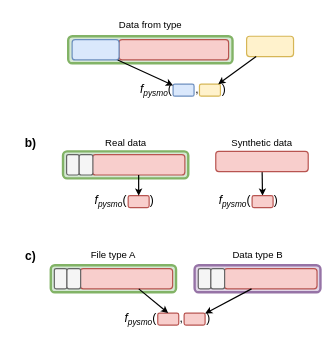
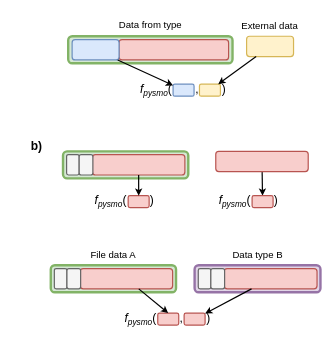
  <mxCell id="0" />
  <mxCell id="1" parent="0" />
  <mxCell id="2" value="" style="group" vertex="1" connectable="0" parent="1"><mxGeometry x="20" y="20" width="484.482" height="150" as="geometry" /></mxCell>
  <mxCell id="3" value="" style="group" parent="2" vertex="1" connectable="0"><mxGeometry x="92.649" width="391.833" height="150" as="geometry" /></mxCell>
  <mxCell id="4" value="Data from type" style="text;html=1;strokeColor=none;fillColor=none;align=center;verticalAlign=middle;whiteSpace=wrap;rounded=0;labelBorderColor=none;fontSize=16;" parent="3" vertex="1"><mxGeometry x="82.083" y="6" width="110" height="30" as="geometry" /></mxCell>
+ <mxCell id="5" value="External data" style="text;html=1;strokeColor=none;fillColor=none;align=center;verticalAlign=middle;whiteSpace=wrap;rounded=0;labelBorderColor=none;fontSize=16;" parent="3" vertex="1"><mxGeometry x="281.833" y="7" width="110" height="30" as="geometry" /></mxCell>
  <mxCell id="6" value="&lt;span style=&quot;font-weight: 400;&quot;&gt;&lt;font style=&quot;&quot;&gt;&lt;i style=&quot;&quot;&gt;f&lt;span style=&quot;font-size: 16.667px;&quot;&gt;&lt;sub&gt;pysmo&lt;/sub&gt;&lt;/span&gt;&lt;/i&gt;(&amp;nbsp; &amp;nbsp; &amp;nbsp; &amp;nbsp;,&amp;nbsp; &amp;nbsp; &amp;nbsp; &amp;nbsp;)&lt;/font&gt;&lt;/span&gt;" style="text;strokeColor=none;fillColor=none;html=1;fontSize=20;fontStyle=1;verticalAlign=middle;align=center;rounded=1;shadow=0;glass=0;sketch=0;fontColor=#000000;container=0;" parent="3" vertex="1"><mxGeometry x="46" y="110" width="290" height="40" as="geometry" /></mxCell>
  <mxCell id="7" value="" style="rounded=1;whiteSpace=wrap;html=1;shadow=0;glass=0;sketch=0;fontSize=20;strokeWidth=2;fillColor=#dae8fc;strokeColor=#6c8ebf;container=0;" parent="3" vertex="1"><mxGeometry x="175" y="120" width="35" height="20" as="geometry" /></mxCell>
  <mxCell id="8" value="" style="rounded=1;whiteSpace=wrap;html=1;shadow=0;glass=0;sketch=0;fontSize=20;strokeWidth=2;fillColor=#fff2cc;strokeColor=#d6b656;container=0;" parent="3" vertex="1"><mxGeometry x="219" y="120" width="35" height="20" as="geometry" /></mxCell>
  <mxCell id="9" value="" style="rounded=1;whiteSpace=wrap;html=1;fillColor=#fff2cc;strokeColor=#d6b656;fontSize=20;sketch=0;strokeWidth=2;container=0;" parent="3" vertex="1"><mxGeometry x="297.667" y="40" width="78.333" height="33.871" as="geometry" /></mxCell>
  <mxCell id="10" value="" style="endArrow=classic;html=1;rounded=0;fontSize=18;fontColor=#000000;strokeColor=#000000;strokeWidth=2;" parent="3" source="9" target="8" edge="1"><mxGeometry width="50" height="50" relative="1" as="geometry"><mxPoint x="396" y="480" as="sourcePoint" /><mxPoint x="446" y="430" as="targetPoint" /></mxGeometry></mxCell>
  <mxCell id="11" value="" style="group" parent="3" vertex="1" connectable="0"><mxGeometry y="40" width="274.167" height="45.161" as="geometry" /></mxCell>
  <mxCell id="12" value="" style="rounded=1;whiteSpace=wrap;html=1;shadow=0;glass=0;sketch=0;fontSize=20;strokeWidth=4;fillColor=#d5e8d4;strokeColor=#82b366;container=0;" parent="11" vertex="1"><mxGeometry width="274.167" height="45.161" as="geometry" /></mxCell>
  <mxCell id="13" value="" style="rounded=1;whiteSpace=wrap;html=1;fillColor=#f8cecc;strokeColor=#b85450;fontSize=20;sketch=0;glass=0;strokeWidth=2;container=0;" parent="11" vertex="1"><mxGeometry x="84.861" y="5.645" width="182.778" height="33.871" as="geometry" /></mxCell>
  <mxCell id="14" value="" style="rounded=1;whiteSpace=wrap;html=1;fillColor=#dae8fc;strokeColor=#6c8ebf;fontSize=20;sketch=0;strokeWidth=2;container=0;" parent="11" vertex="1"><mxGeometry x="6.528" y="5.645" width="78.333" height="33.871" as="geometry" /></mxCell>
  <mxCell id="15" value="" style="endArrow=classic;html=1;rounded=0;fontSize=18;fontColor=#000000;strokeColor=#000000;strokeWidth=2;" parent="3" source="14" target="7" edge="1"><mxGeometry width="50" height="50" relative="1" as="geometry"><mxPoint x="386" y="480" as="sourcePoint" /><mxPoint x="436" y="430" as="targetPoint" /></mxGeometry></mxCell>
  <mxCell id="16" value="" style="group" vertex="1" connectable="0" parent="1"><mxGeometry x="20" y="222" width="493.131" height="133" as="geometry" /></mxCell>
  <mxCell id="17" value="" style="group" parent="16" vertex="1" connectable="0"><mxGeometry x="84" width="409.131" height="133" as="geometry" /></mxCell>
- <mxCell id="18" value="Real data" style="text;html=1;strokeColor=none;fillColor=none;align=center;verticalAlign=middle;whiteSpace=wrap;rounded=0;labelBorderColor=none;fontSize=16;container=0;" parent="17" vertex="1"><mxGeometry x="49.5" width="110" height="30" as="geometry" /></mxCell>
  <mxCell id="19" value="" style="rounded=1;whiteSpace=wrap;html=1;shadow=0;glass=0;sketch=0;fontSize=20;strokeWidth=4;fillColor=#d5e8d4;strokeColor=#82b366;container=0;" parent="17" vertex="1"><mxGeometry y="30" width="209.0" height="45.16" as="geometry" /></mxCell>
  <mxCell id="20" value="" style="rounded=1;whiteSpace=wrap;html=1;fillColor=#f8cecc;strokeColor=#b85450;fontSize=20;sketch=0;glass=0;strokeWidth=2;container=0;" parent="17" vertex="1"><mxGeometry x="49.07" y="35.65" width="154.262" height="33.87" as="geometry" /></mxCell>
  <mxCell id="21" value="" style="rounded=1;whiteSpace=wrap;html=1;fillColor=#f5f5f5;strokeColor=#666666;fontSize=20;sketch=0;strokeWidth=2;fontColor=#333333;container=0;" parent="17" vertex="1"><mxGeometry x="5.963" y="35.65" width="21" height="33.869" as="geometry" /></mxCell>
  <mxCell id="22" value="" style="rounded=1;whiteSpace=wrap;html=1;fillColor=#f5f5f5;strokeColor=#666666;fontSize=20;sketch=0;strokeWidth=2;fontColor=#333333;container=0;" parent="17" vertex="1"><mxGeometry x="26.962" y="35.65" width="22.869" height="33.869" as="geometry" /></mxCell>
- <mxCell id="23" value="Synthetic data" style="text;html=1;strokeColor=none;fillColor=none;align=center;verticalAlign=middle;whiteSpace=wrap;rounded=0;labelBorderColor=none;fontSize=16;container=0;" parent="17" vertex="1"><mxGeometry x="277.001" width="110" height="30" as="geometry" /></mxCell>
  <mxCell id="24" value="" style="endArrow=classic;html=1;rounded=0;fontSize=18;fontColor=#000000;strokeColor=#000000;strokeWidth=2;" parent="17" source="25" target="27" edge="1"><mxGeometry width="50" height="50" relative="1" as="geometry"><mxPoint x="338.249" y="67.87" as="sourcePoint" /><mxPoint x="524.44" y="-116" as="targetPoint" /></mxGeometry></mxCell>
  <mxCell id="25" value="" style="rounded=1;whiteSpace=wrap;html=1;fillColor=#f8cecc;strokeColor=#b85450;fontSize=20;sketch=0;glass=0;strokeWidth=2;container=0;" parent="17" vertex="1"><mxGeometry x="254.87" y="30" width="154.262" height="33.87" as="geometry" /></mxCell>
  <mxCell id="26" value="&lt;span style=&quot;font-weight: 400;&quot;&gt;&lt;font style=&quot;&quot;&gt;&lt;i style=&quot;&quot;&gt;f&lt;span style=&quot;font-size: 16.667px;&quot;&gt;&lt;sub&gt;pysmo&lt;/sub&gt;&lt;/span&gt;&lt;/i&gt;(&amp;nbsp; &amp;nbsp; &amp;nbsp; &amp;nbsp;)&lt;/font&gt;&lt;/span&gt;" style="text;strokeColor=none;fillColor=none;html=1;fontSize=20;fontStyle=1;verticalAlign=middle;align=center;rounded=1;shadow=0;glass=0;sketch=0;fontColor=#000000;container=0;" parent="17" vertex="1"><mxGeometry x="248.505" y="93" width="121" height="40" as="geometry" /></mxCell>
  <mxCell id="27" value="" style="rounded=1;whiteSpace=wrap;html=1;shadow=0;glass=0;sketch=0;fontSize=20;strokeWidth=2;fillColor=#f8cecc;strokeColor=#b85450;container=0;" parent="17" vertex="1"><mxGeometry x="315.495" y="104" width="35" height="20" as="geometry" /></mxCell>
  <mxCell id="28" value="&lt;span style=&quot;font-weight: 400;&quot;&gt;&lt;font style=&quot;&quot;&gt;&lt;i style=&quot;&quot;&gt;f&lt;span style=&quot;font-size: 16.667px;&quot;&gt;&lt;sub&gt;pysmo&lt;/sub&gt;&lt;/span&gt;&lt;/i&gt;(&amp;nbsp; &amp;nbsp; &amp;nbsp; &amp;nbsp;)&lt;/font&gt;&lt;/span&gt;" style="text;strokeColor=none;fillColor=none;html=1;fontSize=20;fontStyle=1;verticalAlign=middle;align=center;rounded=1;shadow=0;glass=0;sketch=0;fontColor=#000000;container=0;" parent="17" vertex="1"><mxGeometry x="51.505" y="93" width="100" height="40" as="geometry" /></mxCell>
  <mxCell id="29" value="" style="rounded=1;whiteSpace=wrap;html=1;shadow=0;glass=0;sketch=0;fontSize=20;strokeWidth=2;fillColor=#f8cecc;strokeColor=#b85450;container=0;" parent="17" vertex="1"><mxGeometry x="108.705" y="104" width="35" height="20" as="geometry" /></mxCell>
  <mxCell id="30" value="" style="endArrow=classic;html=1;rounded=0;fontSize=16;strokeWidth=2;" parent="17" source="20" target="29" edge="1"><mxGeometry width="50" height="50" relative="1" as="geometry"><mxPoint x="199" y="144" as="sourcePoint" /><mxPoint x="249" y="94" as="targetPoint" /></mxGeometry></mxCell>
- <mxCell id="31" value="&lt;font style=&quot;font-size: 20px;&quot;&gt;b)&lt;/font&gt;" style="text;html=1;strokeColor=none;fillColor=none;align=center;verticalAlign=middle;whiteSpace=wrap;rounded=0;labelBorderColor=none;fontSize=16;fontStyle=1" parent="16" vertex="1"><mxGeometry y="1" width="60" height="30" as="geometry" /></mxCell>
+ <mxCell id="31" value="&lt;font style=&quot;font-size: 20px;&quot;&gt;b)&lt;/font&gt;" style="text;html=1;strokeColor=none;fillColor=none;align=center;verticalAlign=middle;whiteSpace=wrap;rounded=0;labelBorderColor=none;fontSize=16;fontStyle=1" parent="16" vertex="1"><mxGeometry x="10" y="6" width="60" height="30" as="geometry" /></mxCell>
  <mxCell id="32" value="" style="group" vertex="1" connectable="0" parent="1"><mxGeometry x="20" y="410" width="513.566" height="142" as="geometry" /></mxCell>
  <mxCell id="33" value="" style="group" parent="32" vertex="1" connectable="0"><mxGeometry x="63.566" width="450" height="142" as="geometry" /></mxCell>
- <mxCell id="34" value="File type A" style="text;html=1;strokeColor=none;fillColor=none;align=center;verticalAlign=middle;whiteSpace=wrap;rounded=0;labelBorderColor=none;fontSize=16;container=0;" parent="33" vertex="1"><mxGeometry x="49.5" width="110" height="30" as="geometry" /></mxCell>
+ <mxCell id="34" value="File data A" style="text;html=1;strokeColor=none;fillColor=none;align=center;verticalAlign=middle;whiteSpace=wrap;rounded=0;labelBorderColor=none;fontSize=16;container=0;" parent="33" vertex="1"><mxGeometry x="49.5" width="110" height="30" as="geometry" /></mxCell>
  <mxCell id="35" value="Data type B" style="text;html=1;strokeColor=none;fillColor=none;align=center;verticalAlign=middle;whiteSpace=wrap;rounded=0;labelBorderColor=none;fontSize=16;container=0;" parent="33" vertex="1"><mxGeometry x="290" width="110" height="30" as="geometry" /></mxCell>
  <mxCell id="36" value="&lt;span style=&quot;font-weight: 400;&quot;&gt;&lt;font style=&quot;&quot;&gt;&lt;i style=&quot;&quot;&gt;f&lt;span style=&quot;font-size: 16.667px;&quot;&gt;&lt;sub&gt;pysmo&lt;/sub&gt;&lt;/span&gt;&lt;/i&gt;(&amp;nbsp; &amp;nbsp; &amp;nbsp; &amp;nbsp;,&amp;nbsp; &amp;nbsp; &amp;nbsp; &amp;nbsp;)&lt;/font&gt;&lt;/span&gt;" style="text;strokeColor=none;fillColor=none;html=1;fontSize=20;fontStyle=1;verticalAlign=middle;align=center;rounded=1;shadow=0;glass=0;sketch=0;fontColor=#000000;container=0;" parent="33" vertex="1"><mxGeometry x="49.5" y="102" width="290" height="40" as="geometry" /></mxCell>
  <mxCell id="37" value="" style="rounded=1;whiteSpace=wrap;html=1;shadow=0;glass=0;sketch=0;fontSize=20;strokeWidth=2;fillColor=#f8cecc;strokeColor=#b85450;container=0;" parent="33" vertex="1"><mxGeometry x="178.5" y="112" width="35" height="20" as="geometry" /></mxCell>
  <mxCell id="38" value="" style="rounded=1;whiteSpace=wrap;html=1;shadow=0;glass=0;sketch=0;fontSize=20;strokeWidth=2;fillColor=#f8cecc;strokeColor=#b85450;container=0;" parent="33" vertex="1"><mxGeometry x="222.5" y="112" width="35" height="20" as="geometry" /></mxCell>
  <mxCell id="39" value="" style="rounded=1;whiteSpace=wrap;html=1;shadow=0;glass=0;sketch=0;fontSize=20;strokeWidth=4;fillColor=#d5e8d4;strokeColor=#82b366;container=0;" parent="33" vertex="1"><mxGeometry y="32" width="209.0" height="45.16" as="geometry" /></mxCell>
  <mxCell id="40" value="" style="rounded=1;whiteSpace=wrap;html=1;fillColor=#f8cecc;strokeColor=#b85450;fontSize=20;sketch=0;glass=0;strokeWidth=2;container=0;" parent="33" vertex="1"><mxGeometry x="49.07" y="37.65" width="154.262" height="33.87" as="geometry" /></mxCell>
  <mxCell id="41" value="" style="endArrow=classic;html=1;rounded=0;fontSize=16;entryX=0.5;entryY=0;entryDx=0;entryDy=0;strokeWidth=2;" parent="33" source="40" target="37" edge="1"><mxGeometry width="50" height="50" relative="1" as="geometry"><mxPoint x="200" y="32" as="sourcePoint" /><mxPoint x="250" y="-18" as="targetPoint" /></mxGeometry></mxCell>
  <mxCell id="42" value="" style="rounded=1;whiteSpace=wrap;html=1;fillColor=#f5f5f5;strokeColor=#666666;fontSize=20;sketch=0;strokeWidth=2;fontColor=#333333;container=0;" parent="33" vertex="1"><mxGeometry x="5.963" y="37.65" width="21" height="33.869" as="geometry" /></mxCell>
  <mxCell id="43" value="" style="rounded=1;whiteSpace=wrap;html=1;fillColor=#f5f5f5;strokeColor=#666666;fontSize=20;sketch=0;strokeWidth=2;fontColor=#333333;container=0;" parent="33" vertex="1"><mxGeometry x="26.962" y="37.65" width="22.869" height="33.869" as="geometry" /></mxCell>
  <mxCell id="44" value="" style="rounded=1;whiteSpace=wrap;html=1;shadow=0;glass=0;sketch=0;fontSize=20;strokeWidth=4;fillColor=#e1d5e7;strokeColor=#9673a6;container=0;" parent="33" vertex="1"><mxGeometry x="240" y="32" width="210" height="45.16" as="geometry" /></mxCell>
  <mxCell id="45" value="" style="rounded=1;whiteSpace=wrap;html=1;fillColor=#f8cecc;strokeColor=#b85450;fontSize=20;sketch=0;glass=0;strokeWidth=2;container=0;" parent="33" vertex="1"><mxGeometry x="289.304" y="37.65" width="155" height="33.87" as="geometry" /></mxCell>
  <mxCell id="46" value="" style="endArrow=classic;html=1;rounded=0;fontSize=18;fontColor=#000000;strokeColor=#000000;strokeWidth=2;" parent="33" source="45" target="38" edge="1"><mxGeometry width="50" height="50" relative="1" as="geometry"><mxPoint x="450" y="182" as="sourcePoint" /><mxPoint x="426" y="392" as="targetPoint" /></mxGeometry></mxCell>
  <mxCell id="47" value="" style="rounded=1;whiteSpace=wrap;html=1;fillColor=#f5f5f5;strokeColor=#666666;fontSize=20;sketch=0;strokeWidth=2;fontColor=#333333;container=0;" parent="33" vertex="1"><mxGeometry x="246.113" y="37.65" width="21" height="33.869" as="geometry" /></mxCell>
  <mxCell id="48" value="" style="rounded=1;whiteSpace=wrap;html=1;fillColor=#f5f5f5;strokeColor=#666666;fontSize=20;sketch=0;strokeWidth=2;fontColor=#333333;container=0;" parent="33" vertex="1"><mxGeometry x="267.091" y="37.65" width="22.979" height="33.869" as="geometry" /></mxCell>
- <mxCell id="49" value="&lt;font style=&quot;font-size: 20px;&quot;&gt;c)&lt;/font&gt;" style="text;html=1;strokeColor=none;fillColor=none;align=center;verticalAlign=middle;whiteSpace=wrap;rounded=0;labelBorderColor=none;fontSize=16;fontStyle=1" parent="32" vertex="1"><mxGeometry y="1" width="60" height="30" as="geometry" /></mxCell>
